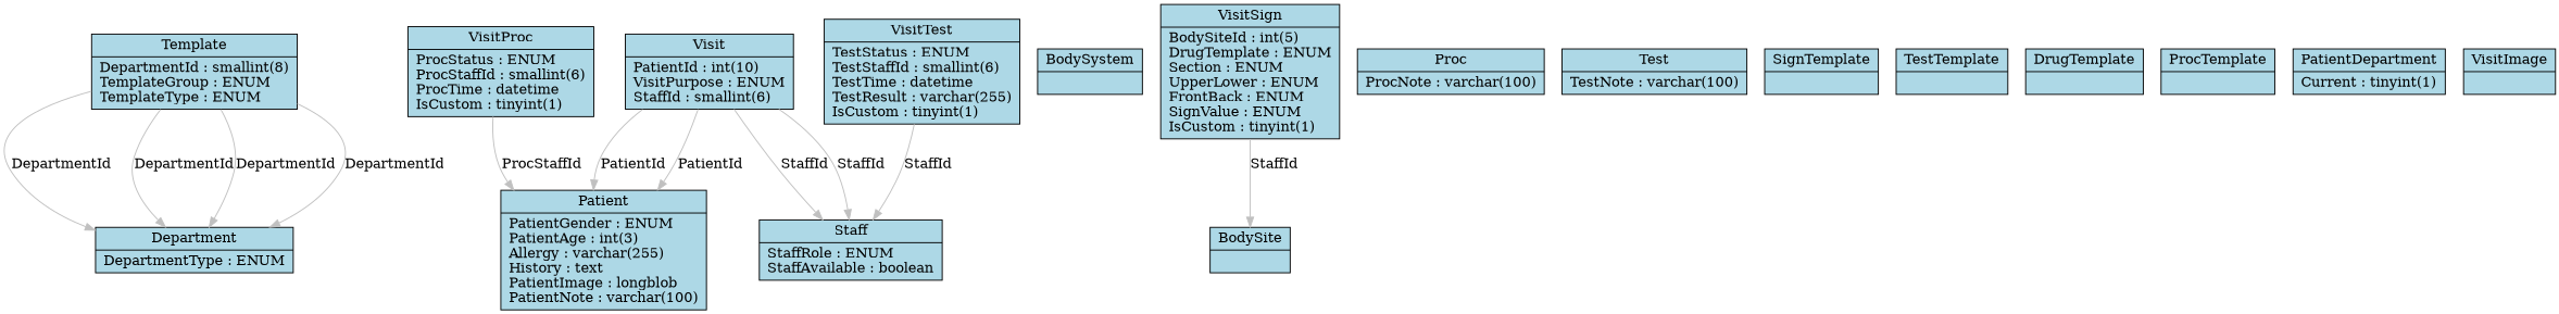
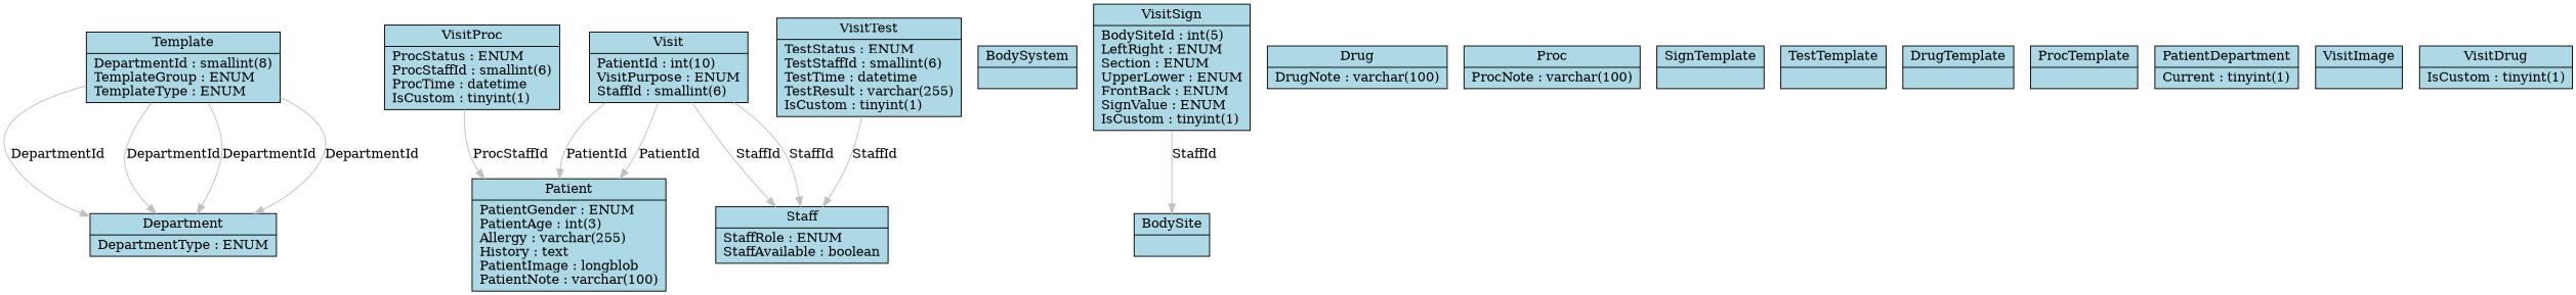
  digraph {
    rankdir=TB
    node [fillcolor=lightblue shape=record style=filled]
    edge [color=gray]
    n1 [label="{<table>Department|DepartmentType : ENUM\l}"]
    n2 [label="{<table>Staff|StaffRole : ENUM\lStaffAvailable : boolean\l}"]
    n3 [label="{<table>BodySystem|}"]
    n4 [label="{<table>BodySite|}"]
+   n5 [label="{<table>Drug|DrugNote : varchar(100)\l}"]
    n6 [label="{<table>Proc|ProcNote : varchar(100)\l}"]
-   n7 [label="{<table>Test|TestNote : varchar(100)\l}"]
    n8 [label="{<table>Template|DepartmentId : smallint(8)\lTemplateGroup : ENUM\lTemplateType : ENUM\l}"]
    n9 [label="{<table>SignTemplate|}"]
    n10 [label="{<table>TestTemplate|}"]
    n11 [label="{<table>DrugTemplate|}"]
    n12 [label="{<table>ProcTemplate|}"]
    n13 [label="{<table>Patient|PatientGender : ENUM\lPatientAge : int(3)\lAllergy : varchar(255)\lHistory : text\lPatientImage : longblob\lPatientNote : varchar(100)\l}"]
    n14 [label="{<table>PatientDepartment|Current : tinyint(1)\l}"]
    n15 [label="{<table>Visit|PatientId : int(10)\lVisitPurpose : ENUM\lStaffId : smallint(6)\l}"]
    n16 [label="{<table>VisitImage|}"]
-   n17 [label="{<table>VisitSign|BodySiteId : int(5)\lDrugTemplate : ENUM\lSection : ENUM\lUpperLower : ENUM\lFrontBack : ENUM\lSignValue : ENUM\lIsCustom : tinyint(1)\l}"]
+   n17 [label="{<table>VisitSign|BodySiteId : int(5)\lLeftRight : ENUM\lSection : ENUM\lUpperLower : ENUM\lFrontBack : ENUM\lSignValue : ENUM\lIsCustom : tinyint(1)\l}"]
+   n18 [label="{<table>VisitDrug|IsCustom : tinyint(1)\l}"]
    n19 [label="{<table>VisitProc|ProcStatus : ENUM\lProcStaffId : smallint(6)\lProcTime : datetime\lIsCustom : tinyint(1)\l}"]
    n20 [label="{<table>VisitTest|TestStatus : ENUM\lTestStaffId : smallint(6)\lTestTime : datetime\lTestResult : varchar(255)\lIsCustom : tinyint(1)\l}"]
    n8 -> n1 [label=DepartmentId]
    n8 -> n1 [label=DepartmentId]
    n8 -> n1 [label=DepartmentId]
    n8 -> n1 [label=DepartmentId]
    n15 -> n2 [label=StaffId]
    n15 -> n2 [label=StaffId]
    n15 -> n13 [label=PatientId]
    n15 -> n13 [label=PatientId]
    n17 -> n4 [label=StaffId]
    n19 -> n13 [label=ProcStaffId]
    n20 -> n2 [label=StaffId]
  }
